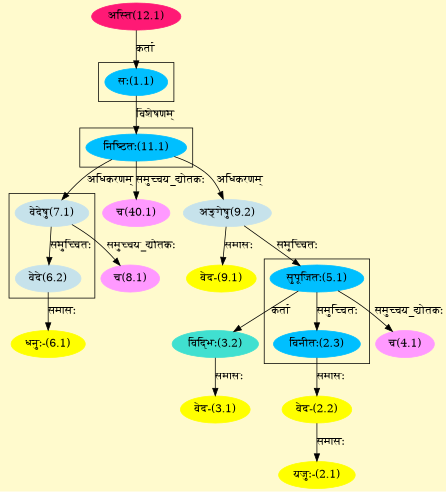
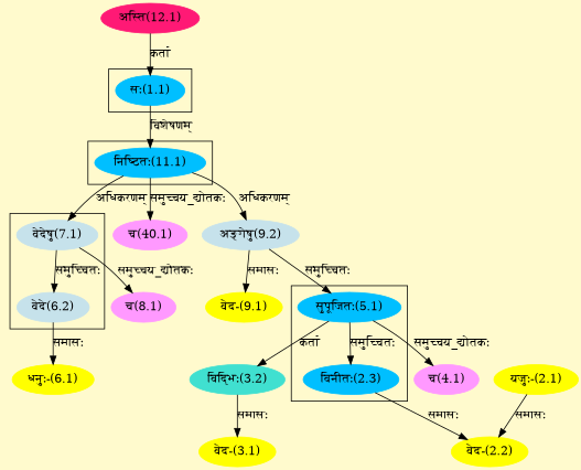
  digraph {
    bgcolor=lemonchiffon1
    compound=true
    rankdir=BT
    node [color="#FFFF00" style=filled]
    edge [dir=back]
    n1 [color="#00BFFF" label="विनीतः(2.3)"]
    n2 [color="#00BFFF" label="सुपूजितः(5.1)"]
    n3 [color="#00BFFF" label="निष्ठितः(11.1)"]
    n4 [color="#C6E2EB" label="वेदे(6.2)"]
    n5 [color="#C6E2EB" label="वेदेषु(7.1)"]
    n6 [color="#00BFFF" label="सः(1.1)"]
    n7 [color="#C6E2EB" label="अङ्गेषु(9.2)"]
    n8 [color="#FF1975" label="अस्ति(12.1)"]
    n9 [label="यजुः-(2.1)"]
    n10 [label="वेद-(2.2)"]
    n11 [label="वेद-(3.1)"]
    n12 [color="#40E0D0" label="विद्भिः(3.2)"]
    n13 [color="#FF99FF" label="च(4.1)"]
    n14 [label="धनुः-(6.1)"]
    n15 [color="#FF99FF" label="च(8.1)"]
    n16 [label="वेद-(9.1)"]
    n17 [color="#FF99FF" label="च(40.1)"]
    subgraph cluster_1 {
      n1
      n2
    }
    subgraph cluster_2 {
      n3
    }
    subgraph cluster_3 {
      n4
      n5
    }
    subgraph cluster_4 {
      n6
    }
    n1 -> n2 [label="समुच्चितः"]
    n2 -> n7 [label="समुच्चितः"]
    n3 -> n6 [label="विशेषणम्"]
    n4 -> n5 [label="समुच्चितः"]
    n5 -> n3 [label="अधिकरणम्"]
    n6 -> n8 [label="कर्ता"]
    n7 -> n3 [label="अधिकरणम्"]
-   n9 -> n10 [label="समासः"]
+   n10 -> n9 [label="समासः"]
    n10 -> n1 [label="समासः"]
    n11 -> n12 [label="समासः"]
    n12 -> n2 [label="कर्ता"]
    n13 -> n2 [label="समुच्चय_द्योतकः"]
    n14 -> n4 [label="समासः"]
    n15 -> n5 [label="समुच्चय_द्योतकः"]
    n16 -> n7 [label="समासः"]
    n17 -> n3 [label="समुच्चय_द्योतकः"]
  }
